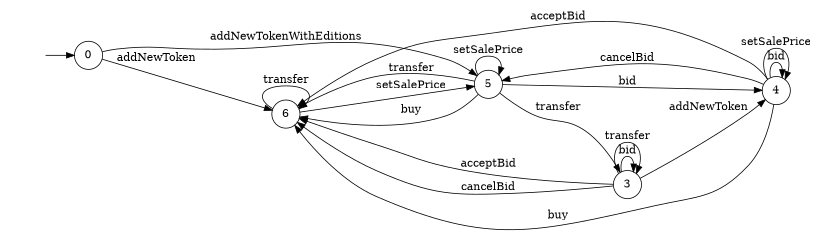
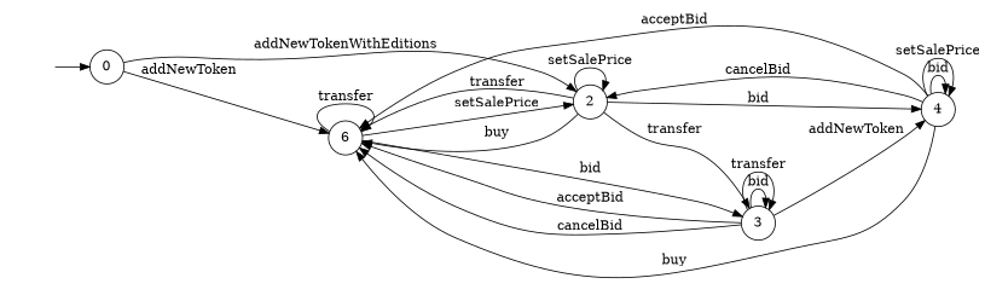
  digraph {
    rankdir=LR
    node [shape=circle]
    "" [shape=plaintext]
    n2 [label=0]
    n3 [label=6]
-   n4 [label=5]
+   n4 [label=2]
    n5 [label=3]
    n6 [label=4]
    "" -> n2
    n2 -> n3 [label=addNewToken]
    n2 -> n4 [label=addNewTokenWithEditions]
    n3 -> n3 [label=transfer]
    n3 -> n4 [label=setSalePrice]
+   n3 -> n5 [label=bid]
    n4 -> n3 [label=buy]
    n4 -> n3 [label=transfer]
    n4 -> n4 [label=setSalePrice]
    n4 -> n5 [label=transfer]
    n4 -> n6 [label=bid]
    n5 -> n3 [label=acceptBid]
    n5 -> n3 [label=cancelBid]
    n5 -> n5 [label=bid]
    n5 -> n5 [label=transfer]
    n5 -> n6 [label=addNewToken]
    n6 -> n3 [label=buy]
    n6 -> n3 [label=acceptBid]
    n6 -> n4 [label=cancelBid]
    n6 -> n6 [label=bid]
    n6 -> n6 [label=setSalePrice]
  }
